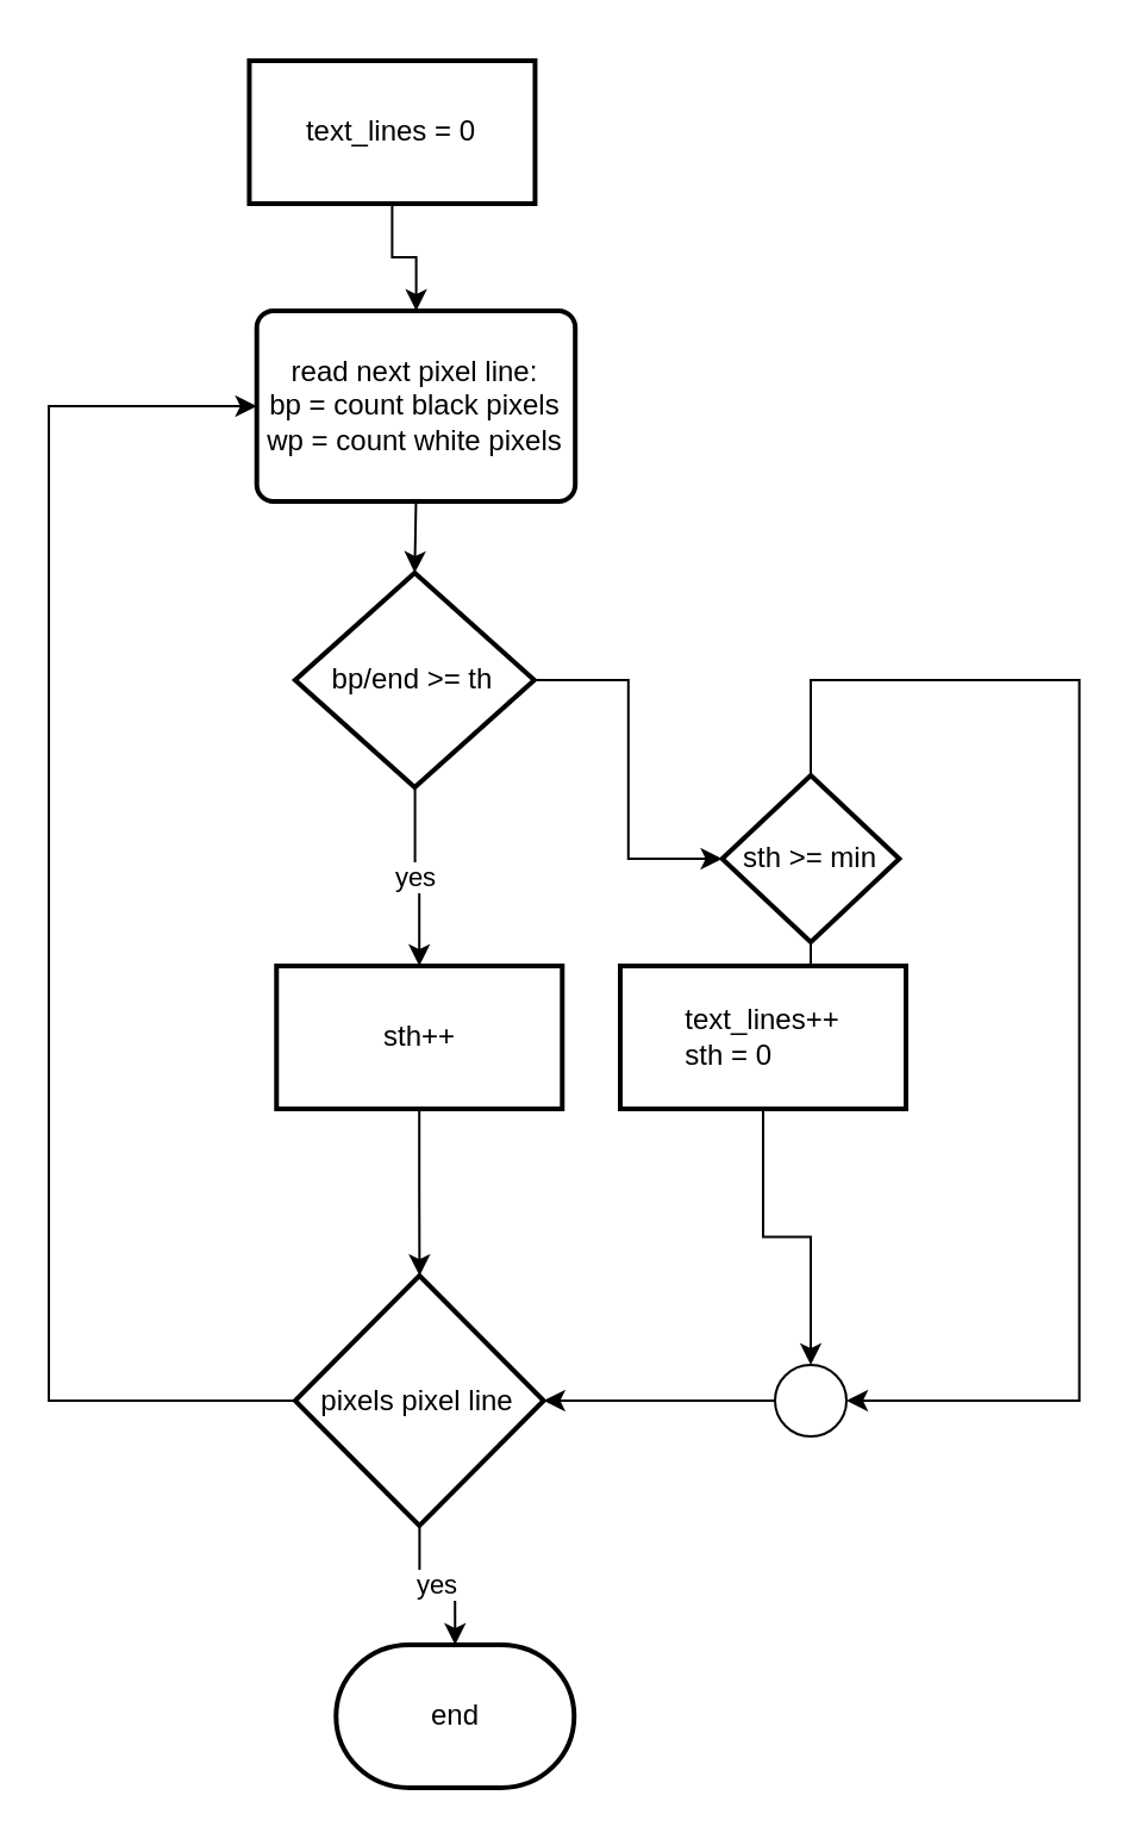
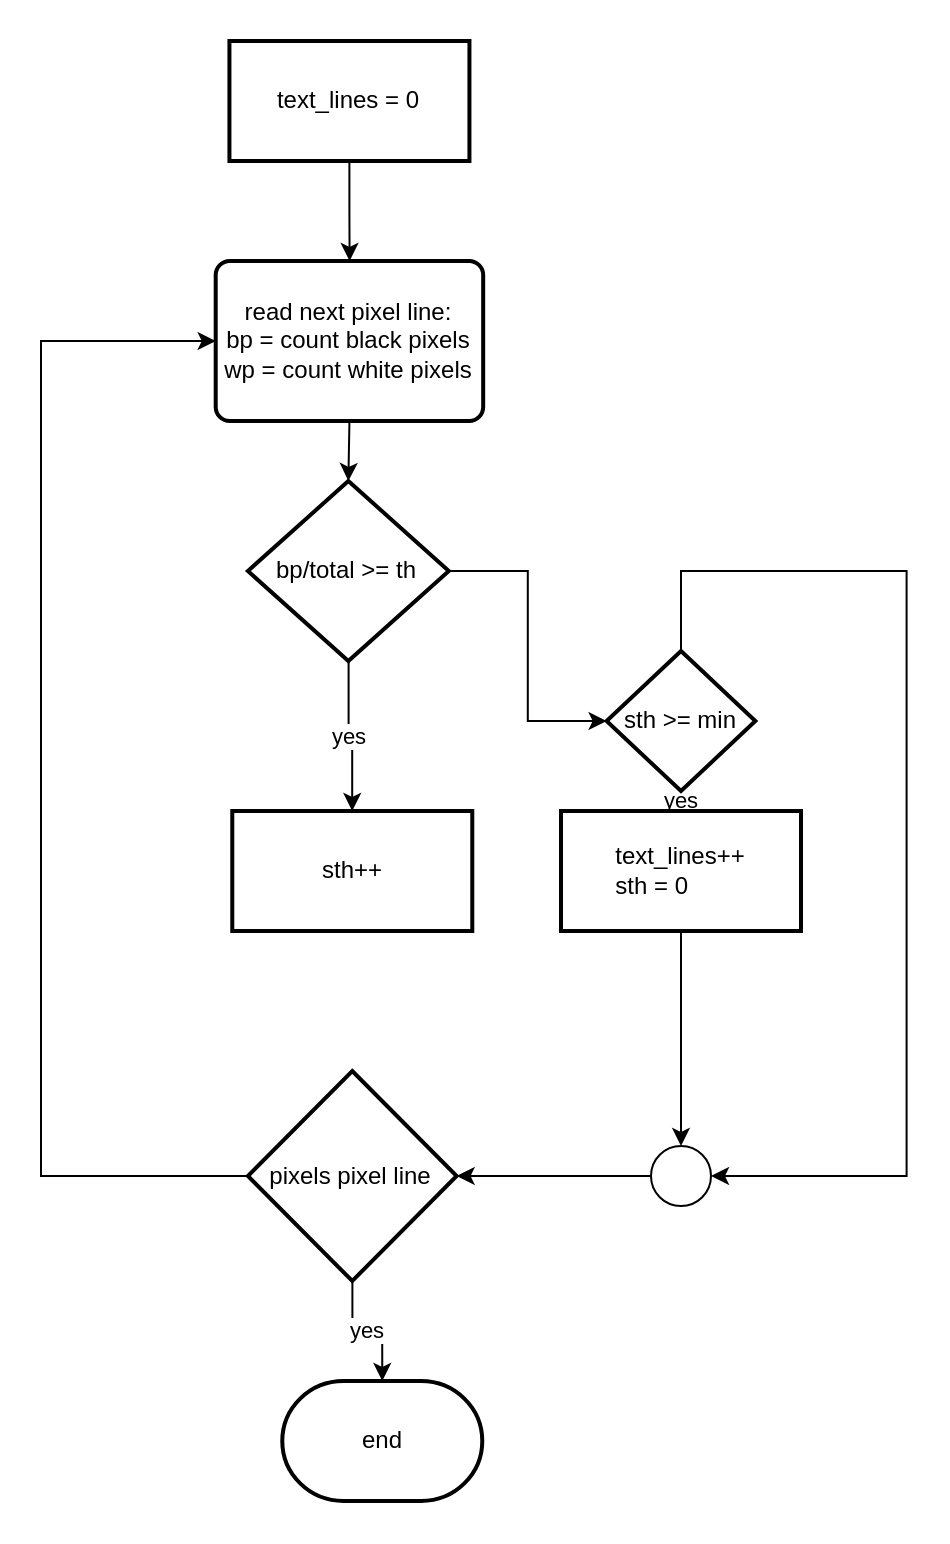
  <mxCell id="0" />
  <mxCell id="1" parent="0" />
  <mxCell id="2" style="edgeStyle=orthogonalEdgeStyle;rounded=0;orthogonalLoop=1;jettySize=auto;html=1;exitX=0.5;exitY=1;exitDx=0;exitDy=0;entryX=0.5;entryY=0;entryDx=0;entryDy=0;entryPerimeter=0;" parent="1" source="3" target="6" edge="1"><mxGeometry relative="1" as="geometry" /></mxCell>
  <mxCell id="3" value="&lt;div align=&quot;center&quot;&gt;read next pixel line:&lt;/div&gt;&lt;div align=&quot;center&quot;&gt;bp = count black pixels&lt;/div&gt;&lt;div align=&quot;center&quot;&gt;wp = count white pixels&lt;br&gt;&lt;/div&gt;" style="rounded=1;whiteSpace=wrap;html=1;absoluteArcSize=1;arcSize=14;strokeWidth=2;align=center;" parent="1" vertex="1"><mxGeometry x="107.35" y="130" width="133.74" height="80" as="geometry" /></mxCell>
  <mxCell id="4" value="&lt;div&gt;yes&lt;/div&gt;" style="edgeStyle=orthogonalEdgeStyle;rounded=0;orthogonalLoop=1;jettySize=auto;html=1;" parent="1" source="6" target="8" edge="1"><mxGeometry relative="1" as="geometry" /></mxCell>
  <mxCell id="5" value="" style="edgeStyle=orthogonalEdgeStyle;rounded=0;orthogonalLoop=1;jettySize=auto;html=1;" parent="1" source="6" target="11" edge="1"><mxGeometry relative="1" as="geometry" /></mxCell>
- <mxCell id="6" value="bp/end &amp;gt;= th" style="strokeWidth=2;html=1;shape=mxgraph.flowchart.decision;whiteSpace=wrap;" parent="1" vertex="1"><mxGeometry x="123.45" y="240" width="100.45" height="90" as="geometry" /></mxCell>
- <mxCell id="7" value="" style="edgeStyle=orthogonalEdgeStyle;rounded=0;orthogonalLoop=1;jettySize=auto;html=1;" parent="1" source="8" target="17" edge="1"><mxGeometry relative="1" as="geometry" /></mxCell>
+ <mxCell id="6" value="bp/total &amp;gt;= th" style="strokeWidth=2;html=1;shape=mxgraph.flowchart.decision;whiteSpace=wrap;" parent="1" vertex="1"><mxGeometry x="123.45" y="240" width="100.45" height="90" as="geometry" /></mxCell>
  <mxCell id="8" value="sth++" style="whiteSpace=wrap;html=1;strokeWidth=2;" parent="1" vertex="1"><mxGeometry x="115.635" y="405" width="120" height="60" as="geometry" /></mxCell>
  <mxCell id="9" value="yes" style="edgeStyle=orthogonalEdgeStyle;rounded=0;orthogonalLoop=1;jettySize=auto;html=1;" parent="1" source="11" target="14" edge="1"><mxGeometry relative="1" as="geometry" /></mxCell>
  <mxCell id="10" style="edgeStyle=orthogonalEdgeStyle;rounded=0;orthogonalLoop=1;jettySize=auto;html=1;entryX=1;entryY=0.5;entryDx=0;entryDy=0;entryPerimeter=0;" parent="1" source="11" target="19" edge="1"><mxGeometry relative="1" as="geometry"><Array as="points"><mxPoint x="452.81" y="285" /><mxPoint x="452.81" y="588" /></Array></mxGeometry></mxCell>
  <mxCell id="11" value="&lt;div&gt;sth &amp;gt;= min&lt;br&gt;&lt;/div&gt;" style="strokeWidth=2;html=1;shape=mxgraph.flowchart.decision;whiteSpace=wrap;" parent="1" vertex="1"><mxGeometry x="302.81" y="325" width="74.37" height="70" as="geometry" /></mxCell>
  <mxCell id="12" style="edgeStyle=orthogonalEdgeStyle;rounded=0;orthogonalLoop=1;jettySize=auto;html=1;entryX=1;entryY=0.5;entryDx=0;entryDy=0;" parent="1" source="19" target="17" edge="1"><mxGeometry relative="1" as="geometry"><Array as="points" /></mxGeometry></mxCell>
  <mxCell id="13" style="edgeStyle=orthogonalEdgeStyle;rounded=0;orthogonalLoop=1;jettySize=auto;html=1;entryX=0.5;entryY=0;entryDx=0;entryDy=0;entryPerimeter=0;" parent="1" source="14" target="19" edge="1"><mxGeometry relative="1" as="geometry" /></mxCell>
- <mxCell id="14" value="&lt;div&gt;text_lines++&lt;/div&gt;&lt;div align=&quot;left&quot;&gt;sth = 0&lt;br&gt;&lt;/div&gt;" style="whiteSpace=wrap;html=1;strokeWidth=2;" parent="1" vertex="1"><mxGeometry x="259.995" y="405" width="120" height="60" as="geometry" /></mxCell>
+ <mxCell id="14" value="&lt;div&gt;text_lines++&lt;/div&gt;&lt;div align=&quot;left&quot;&gt;sth = 0&lt;br&gt;&lt;/div&gt;" style="whiteSpace=wrap;html=1;strokeWidth=2;" parent="1" vertex="1"><mxGeometry x="279.995" y="405" width="120" height="60" as="geometry" /></mxCell>
  <mxCell id="15" style="edgeStyle=orthogonalEdgeStyle;rounded=0;orthogonalLoop=1;jettySize=auto;html=1;exitX=0;exitY=0.5;exitDx=0;exitDy=0;entryX=0;entryY=0.5;entryDx=0;entryDy=0;" parent="1" source="17" target="3" edge="1"><mxGeometry relative="1" as="geometry"><Array as="points"><mxPoint x="20" y="588" /><mxPoint x="20" y="170" /></Array></mxGeometry></mxCell>
  <mxCell id="16" value="yes" style="edgeStyle=orthogonalEdgeStyle;rounded=0;orthogonalLoop=1;jettySize=auto;html=1;entryX=0.5;entryY=0;entryDx=0;entryDy=0;entryPerimeter=0;" parent="1" source="17" target="18" edge="1"><mxGeometry relative="1" as="geometry" /></mxCell>
  <mxCell id="17" value="pixels pixel line " style="rhombus;whiteSpace=wrap;html=1;strokeWidth=2;" parent="1" vertex="1"><mxGeometry x="123.45" y="535" width="104.37" height="105" as="geometry" /></mxCell>
  <mxCell id="18" value="end" style="strokeWidth=2;html=1;shape=mxgraph.flowchart.terminator;whiteSpace=wrap;" parent="1" vertex="1"><mxGeometry x="140.64" y="690" width="100" height="60" as="geometry" /></mxCell>
  <mxCell id="19" value="" style="verticalLabelPosition=bottom;verticalAlign=top;html=1;shape=mxgraph.flowchart.on-page_reference;" parent="1" vertex="1"><mxGeometry x="325" y="572.5" width="30" height="30" as="geometry" /></mxCell>
  <mxCell id="20" value="" style="edgeStyle=orthogonalEdgeStyle;rounded=0;orthogonalLoop=1;jettySize=auto;html=1;" parent="1" source="21" target="3" edge="1"><mxGeometry relative="1" as="geometry" /></mxCell>
- <mxCell id="21" value="text_lines = 0" style="whiteSpace=wrap;html=1;strokeWidth=2;" parent="1" vertex="1"><mxGeometry x="104.215" y="25" width="120" height="60" as="geometry" /></mxCell>
+ <mxCell id="21" value="text_lines = 0" style="whiteSpace=wrap;html=1;strokeWidth=2;" parent="1" vertex="1"><mxGeometry x="114.215" y="20" width="120" height="60" as="geometry" /></mxCell>
